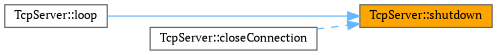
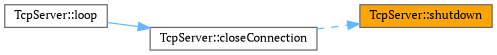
  digraph {
    fontname="PT Serif"
    rankdir=LR
    node [color=grey40 fillcolor=white fontname="PT Serif" fontsize=10 shape=box style=filled]
    edge [color=steelblue1 fontname="PT Serif" fontsize=10 labelfontname=Helvetica labelfontsize=10]
    n1 [color=gray40 fontcolor=black height=0.2 label="TcpServer::loop" width=0.4]
    n2 [fillcolor=orange height=0.2 label="TcpServer::shutdown" width=0.4]
    n3 [height=0.2 label="TcpServer::closeConnection" width=0.4]
-   n1 -> n2 [style=solid]
+   n1 -> n3 [style=solid]
    n3 -> n2 [style=dashed]
  }
